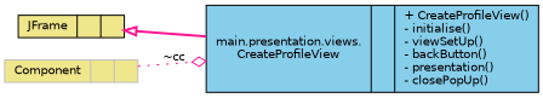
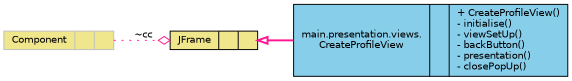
  digraph {
    rankdir=LR
    node [color=black fillcolor=khaki fontname=Helvetica fontsize=10 shape=record style=filled]
    edge [color=deeppink fontname=Helvetica fontsize=10 labelfontname=Helvetica labelfontsize=10]
    n1 [fillcolor=skyblue fontcolor=black height=0.2 label="{main.presentation.views.\lCreateProfileView\n||+ CreateProfileView()\l- initialise()\l- viewSetUp()\l- backButton()\l- presentation()\l- closePopUp()\l}" width=0.4]
    n2 [height=0.2 label="{JFrame\n||}" width=0.4]
    n3 [color=grey75 height=0.2 label="{Component\n||}" width=0.4]
    n2 -> n1 [arrowtail=onormal dir=back style=bold]
-   n3 -> n1 [arrowhead=odiamond label=" ~cc" style=dotted]
+   n3 -> n2 [arrowhead=odiamond label=" ~cc" style=dotted]
  }
